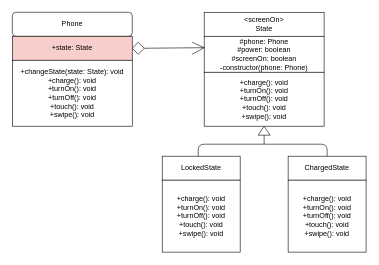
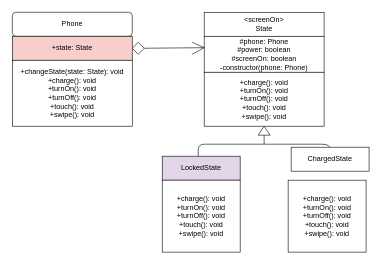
  <mxCell id="0" />
  <mxCell id="1" parent="0" />
  <mxCell id="2" value="Phone" style="whiteSpace=wrap;html=1;rounded=1;" parent="1" vertex="1"><mxGeometry x="20" y="20" width="200" height="40" as="geometry" /></mxCell>
  <mxCell id="3" value="+state: State" style="rounded=0;whiteSpace=wrap;html=1;fillColor=#f8cecc;" parent="1" vertex="1"><mxGeometry x="20" y="60" width="200" height="40" as="geometry" /></mxCell>
  <mxCell id="4" value="+changeState(state: State): void&lt;br&gt;+charge(): void&lt;br&gt;+turnOn(): void&lt;br&gt;+turnOff(): void&lt;br&gt;+touch(): void&lt;br&gt;+swipe(): void" style="rounded=0;whiteSpace=wrap;html=1;" parent="1" vertex="1"><mxGeometry x="20" y="100" width="200" height="110" as="geometry" /></mxCell>
- <mxCell id="5" value="LockedState" style="rounded=0;whiteSpace=wrap;html=1;" vertex="1" parent="1"><mxGeometry x="270" y="260" width="130" height="40" as="geometry" /></mxCell>
+ <mxCell id="5" value="LockedState" style="rounded=0;whiteSpace=wrap;html=1;fillColor=#e1d5e7;" vertex="1" parent="1"><mxGeometry x="270" y="260" width="130" height="40" as="geometry" /></mxCell>
  <mxCell id="6" value="+charge(): void&lt;br&gt;+turnOn(): void&lt;br&gt;+turnOff(): void&lt;br&gt;+touch(): void&lt;br&gt;+swipe(): void" style="rounded=0;whiteSpace=wrap;html=1;" vertex="1" parent="1"><mxGeometry x="270" y="300" width="130" height="120" as="geometry" /></mxCell>
  <mxCell id="7" value="&amp;lt;screenOn&amp;gt;&lt;br&gt;State" style="rounded=0;whiteSpace=wrap;html=1;" vertex="1" parent="1"><mxGeometry x="340" y="20" width="200" height="40" as="geometry" /></mxCell>
  <mxCell id="8" value="#phone: Phone&lt;br&gt;#power: boolean&lt;br&gt;#screenOn: boolean&lt;br&gt;-constructor(phone: Phone)" style="rounded=0;whiteSpace=wrap;html=1;" vertex="1" parent="1"><mxGeometry x="340" y="60" width="200" height="60" as="geometry" /></mxCell>
  <mxCell id="9" value="+charge(): void&lt;br&gt;+turnOn(): void&lt;br&gt;+turnOff(): void&lt;br&gt;+touch(): void&lt;br&gt;+swipe(): void" style="rounded=0;whiteSpace=wrap;html=1;" vertex="1" parent="1"><mxGeometry x="340" y="120" width="200" height="90" as="geometry" /></mxCell>
- <mxCell id="10" value="ChargedState" style="rounded=0;whiteSpace=wrap;html=1;" vertex="1" parent="1"><mxGeometry x="480" y="260" width="130" height="40" as="geometry" /></mxCell>
+ <mxCell id="10" value="ChargedState" style="rounded=0;whiteSpace=wrap;html=1;" vertex="1" parent="1"><mxGeometry x="485" y="245" width="130" height="40" as="geometry" /></mxCell>
  <mxCell id="11" value="+charge(): void&lt;br&gt;+turnOn(): void&lt;br&gt;+turnOff(): void&lt;br&gt;+touch(): void&lt;br&gt;+swipe(): void" style="rounded=0;whiteSpace=wrap;html=1;" vertex="1" parent="1"><mxGeometry x="480" y="300" width="130" height="120" as="geometry" /></mxCell>
  <mxCell id="12" value="" style="rhombus;whiteSpace=wrap;html=1;" vertex="1" parent="1"><mxGeometry x="220" y="70" width="20" height="20" as="geometry" /></mxCell>
  <mxCell id="13" value="" style="endArrow=none;html=1;entryX=-0.003;entryY=0.317;entryDx=0;entryDy=0;entryPerimeter=0;" edge="1" parent="1" target="8"><mxGeometry width="50" height="50" relative="1" as="geometry"><mxPoint x="240" y="80" as="sourcePoint" /><mxPoint x="290" y="30" as="targetPoint" /></mxGeometry></mxCell>
  <mxCell id="14" value="" style="endArrow=none;html=1;entryX=0.002;entryY=0.313;entryDx=0;entryDy=0;entryPerimeter=0;" edge="1" parent="1" target="8"><mxGeometry width="50" height="50" relative="1" as="geometry"><mxPoint x="320" y="90" as="sourcePoint" /><mxPoint x="341" y="80" as="targetPoint" /></mxGeometry></mxCell>
  <mxCell id="15" value="" style="endArrow=none;html=1;" edge="1" parent="1"><mxGeometry width="50" height="50" relative="1" as="geometry"><mxPoint x="320" y="70" as="sourcePoint" /><mxPoint x="340" y="79" as="targetPoint" /></mxGeometry></mxCell>
  <mxCell id="16" value="" style="endArrow=none;html=1;entryX=0.5;entryY=0;entryDx=0;entryDy=0;" edge="1" parent="1" target="10"><mxGeometry width="50" height="50" relative="1" as="geometry"><mxPoint x="330" y="260" as="sourcePoint" /><mxPoint x="380" y="210" as="targetPoint" /><Array as="points"><mxPoint x="330" y="240" /><mxPoint x="545" y="240" /></Array></mxGeometry></mxCell>
  <mxCell id="17" value="" style="endArrow=none;html=1;entryX=0;entryY=0.5;entryDx=0;entryDy=0;" edge="1" parent="1" target="18"><mxGeometry width="50" height="50" relative="1" as="geometry"><mxPoint x="440" y="240" as="sourcePoint" /><mxPoint x="440" y="230" as="targetPoint" /></mxGeometry></mxCell>
  <mxCell id="18" value="" style="triangle;whiteSpace=wrap;html=1;rotation=-90;" vertex="1" parent="1"><mxGeometry x="432.5" y="207.5" width="15" height="20" as="geometry" /></mxCell>
